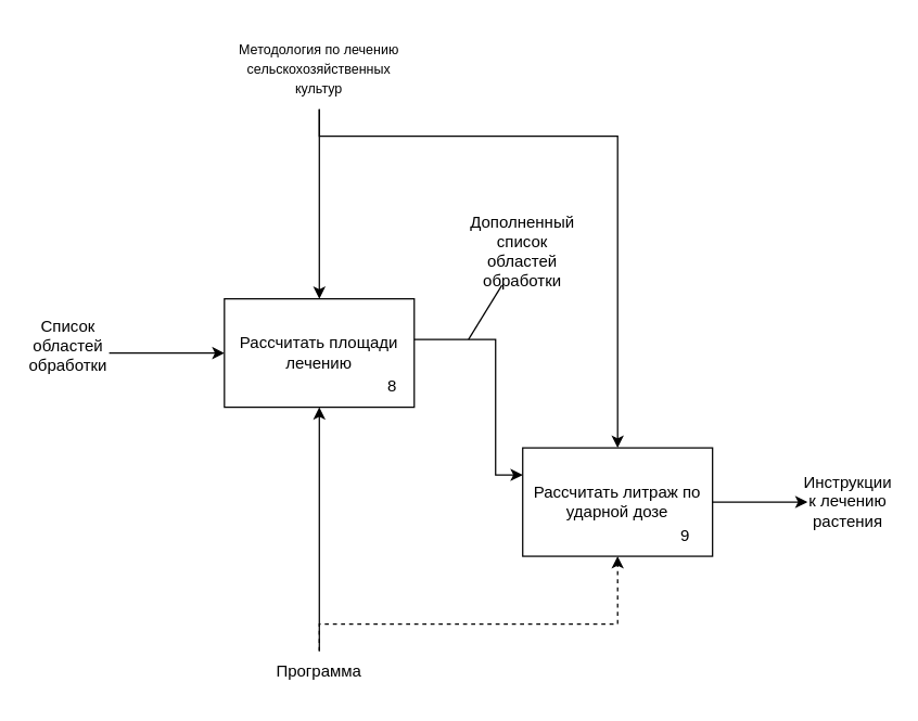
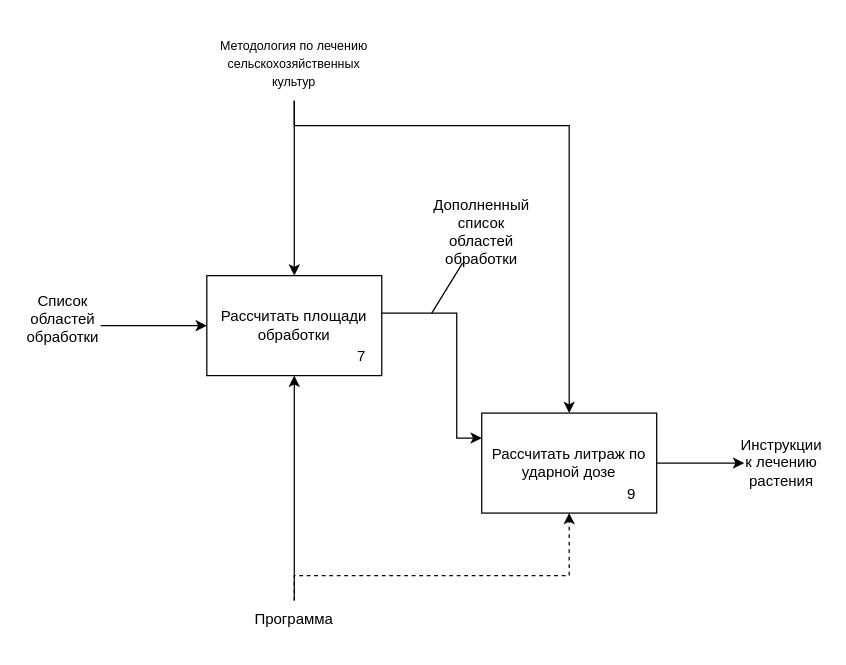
  <mxCell id="0" />
  <mxCell id="1" parent="0" />
  <mxCell id="2" style="edgeStyle=orthogonalEdgeStyle;rounded=0;orthogonalLoop=1;jettySize=auto;html=1;" parent="1" source="4" target="9" edge="1"><mxGeometry relative="1" as="geometry"><Array as="points"><mxPoint x="235" y="180" /><mxPoint x="235" y="180" /></Array></mxGeometry></mxCell>
  <mxCell id="3" style="edgeStyle=orthogonalEdgeStyle;rounded=0;orthogonalLoop=1;jettySize=auto;html=1;" parent="1" source="4" target="12" edge="1"><mxGeometry relative="1" as="geometry"><Array as="points"><mxPoint x="235" y="100" /><mxPoint x="455" y="100" /></Array></mxGeometry></mxCell>
  <mxCell id="4" value="&lt;font style=&quot;font-size: 10px;&quot;&gt;Методология по лечению сельскохозяйственных культур&lt;/font&gt;" style="text;html=1;align=center;verticalAlign=middle;whiteSpace=wrap;rounded=0;" parent="1" vertex="1"><mxGeometry x="175" y="20" width="120" height="60" as="geometry" /></mxCell>
  <mxCell id="5" style="edgeStyle=orthogonalEdgeStyle;rounded=0;orthogonalLoop=1;jettySize=auto;html=1;" parent="1" source="7" target="9" edge="1"><mxGeometry relative="1" as="geometry"><Array as="points"><mxPoint x="235" y="380" /><mxPoint x="235" y="380" /></Array></mxGeometry></mxCell>
  <mxCell id="6" style="edgeStyle=orthogonalEdgeStyle;rounded=0;orthogonalLoop=1;jettySize=auto;html=1;dashed=1;" parent="1" source="7" target="12" edge="1"><mxGeometry relative="1" as="geometry"><Array as="points"><mxPoint x="235" y="460" /><mxPoint x="455" y="460" /></Array></mxGeometry></mxCell>
  <mxCell id="7" value="Программа" style="text;html=1;align=center;verticalAlign=middle;whiteSpace=wrap;rounded=0;" parent="1" vertex="1"><mxGeometry x="205" y="480" width="60" height="30" as="geometry" /></mxCell>
  <mxCell id="8" style="edgeStyle=orthogonalEdgeStyle;rounded=0;orthogonalLoop=1;jettySize=auto;html=1;" parent="1" source="11" target="9" edge="1"><mxGeometry relative="1" as="geometry"><mxPoint x="465" y="240" as="sourcePoint" /><Array as="points"><mxPoint x="115" y="260" /><mxPoint x="115" y="260" /></Array><mxPoint x="115" y="260" as="targetPoint" /></mxGeometry></mxCell>
- <mxCell id="9" value="Рассчитать площади лечению" style="rounded=0;whiteSpace=wrap;html=1;" parent="1" vertex="1"><mxGeometry x="165" y="220" width="140" height="80" as="geometry" /></mxCell>
- <mxCell id="10" value="8" style="text;html=1;align=center;verticalAlign=middle;whiteSpace=wrap;rounded=0;" parent="1" vertex="1"><mxGeometry x="259" y="270" width="60" height="30" as="geometry" /></mxCell>
+ <mxCell id="9" value="Рассчитать площади обработки" style="rounded=0;whiteSpace=wrap;html=1;" parent="1" vertex="1"><mxGeometry x="165" y="220" width="140" height="80" as="geometry" /></mxCell>
+ <mxCell id="10" value="7" style="text;html=1;align=center;verticalAlign=middle;whiteSpace=wrap;rounded=0;" parent="1" vertex="1"><mxGeometry x="259" y="270" width="60" height="30" as="geometry" /></mxCell>
  <mxCell id="11" value="Список областей обработки" style="text;html=1;align=center;verticalAlign=middle;whiteSpace=wrap;rounded=0;" parent="1" vertex="1"><mxGeometry x="20" y="230" width="60" height="50" as="geometry" /></mxCell>
  <mxCell id="12" value="Рассчитать литраж по ударной дозе" style="rounded=0;whiteSpace=wrap;html=1;" parent="1" vertex="1"><mxGeometry x="385" y="330" width="140" height="80" as="geometry" /></mxCell>
  <mxCell id="13" value="9" style="text;html=1;align=center;verticalAlign=middle;whiteSpace=wrap;rounded=0;" parent="1" vertex="1"><mxGeometry x="475" y="380" width="60" height="30" as="geometry" /></mxCell>
  <mxCell id="14" value="Дополненный список областей обработки" style="text;html=1;align=center;verticalAlign=middle;whiteSpace=wrap;rounded=0;" parent="1" vertex="1"><mxGeometry x="355" y="160" width="60" height="50" as="geometry" /></mxCell>
  <mxCell id="15" style="edgeStyle=orthogonalEdgeStyle;rounded=0;orthogonalLoop=1;jettySize=auto;html=1;" parent="1" source="9" target="12" edge="1"><mxGeometry relative="1" as="geometry"><mxPoint x="365" y="210" as="sourcePoint" /><Array as="points"><mxPoint x="365" y="250" /><mxPoint x="365" y="350" /></Array></mxGeometry></mxCell>
  <mxCell id="16" value="" style="endArrow=none;html=1;rounded=0;" parent="1" target="14" edge="1"><mxGeometry width="50" height="50" relative="1" as="geometry"><mxPoint x="345" y="250" as="sourcePoint" /><mxPoint x="305" y="130" as="targetPoint" /></mxGeometry></mxCell>
  <mxCell id="17" style="edgeStyle=orthogonalEdgeStyle;rounded=0;orthogonalLoop=1;jettySize=auto;html=1;" parent="1" source="12" target="18" edge="1"><mxGeometry relative="1" as="geometry"><mxPoint x="745" y="460" as="sourcePoint" /></mxGeometry></mxCell>
  <mxCell id="18" value="Инструкции к лечению растения" style="text;html=1;align=center;verticalAlign=middle;whiteSpace=wrap;rounded=0;" parent="1" vertex="1"><mxGeometry x="595" y="345" width="60" height="50" as="geometry" /></mxCell>
